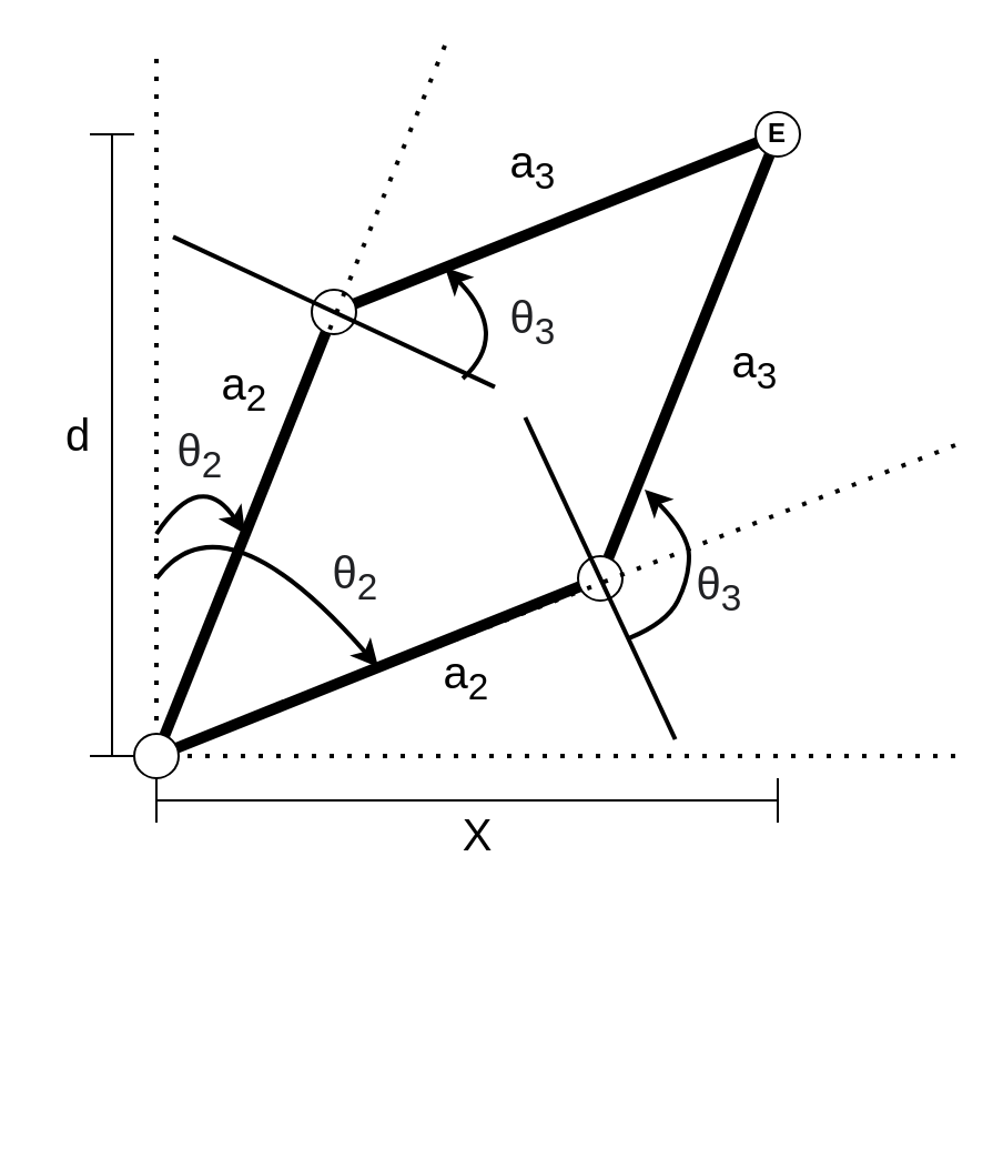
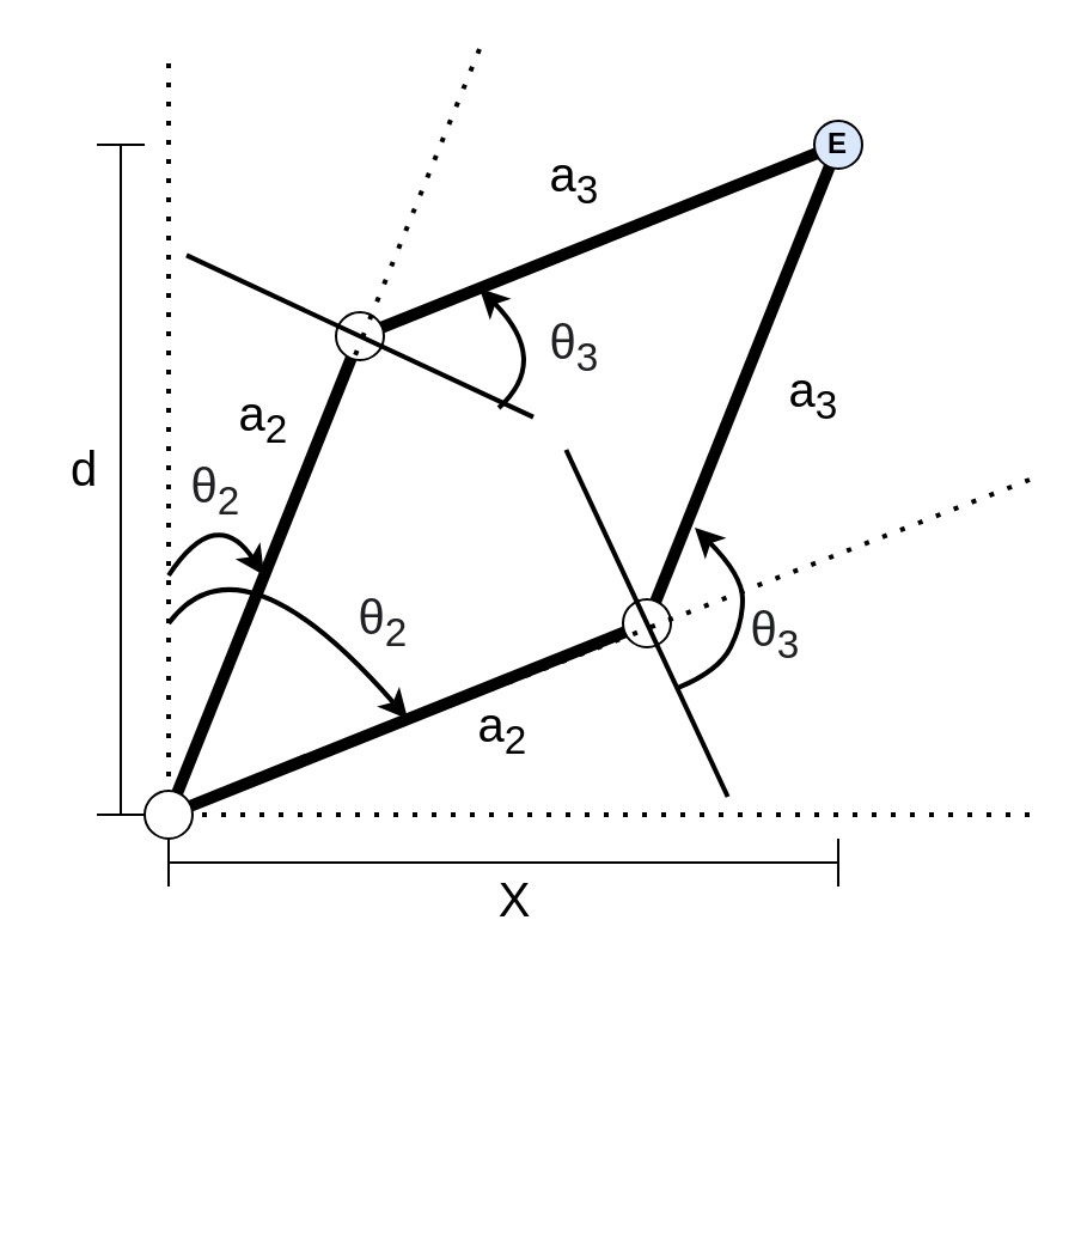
  <mxCell id="0" />
  <mxCell id="1" parent="0" />
  <mxCell id="2" value="" style="endArrow=none;html=1;rounded=0;strokeWidth=5;startArrow=none;" edge="1" parent="1" source="7"><mxGeometry width="50" height="50" relative="1" as="geometry"><mxPoint x="70" y="340" as="sourcePoint" /><mxPoint x="150" y="140" as="targetPoint" /></mxGeometry></mxCell>
  <mxCell id="3" value="" style="endArrow=none;html=1;rounded=0;strokeWidth=5;startArrow=none;" edge="1" parent="1"><mxGeometry width="50" height="50" relative="1" as="geometry"><mxPoint x="79.285" y="336.286" as="sourcePoint" /><mxPoint x="270" y="260" as="targetPoint" /></mxGeometry></mxCell>
  <mxCell id="4" value="" style="endArrow=none;html=1;rounded=0;strokeWidth=5;" edge="1" parent="1"><mxGeometry width="50" height="50" relative="1" as="geometry"><mxPoint x="150" y="140" as="sourcePoint" /><mxPoint x="350" y="60" as="targetPoint" /></mxGeometry></mxCell>
  <mxCell id="5" value="" style="endArrow=none;html=1;rounded=0;strokeWidth=5;startArrow=none;" edge="1" parent="1" source="11"><mxGeometry width="50" height="50" relative="1" as="geometry"><mxPoint x="270" y="260" as="sourcePoint" /><mxPoint x="350" y="60" as="targetPoint" /></mxGeometry></mxCell>
  <mxCell id="6" value="" style="endArrow=none;html=1;rounded=0;strokeWidth=5;" edge="1" parent="1"><mxGeometry width="50" height="50" relative="1" as="geometry"><mxPoint x="70" y="340" as="sourcePoint" /><mxPoint x="70" y="340" as="targetPoint" /></mxGeometry></mxCell>
  <mxCell id="7" value="" style="ellipse;whiteSpace=wrap;html=1;aspect=fixed;" vertex="1" parent="1"><mxGeometry x="140" y="130" width="20" height="20" as="geometry" /></mxCell>
  <mxCell id="8" value="" style="endArrow=none;html=1;rounded=0;strokeWidth=5;startArrow=none;" edge="1" parent="1" target="7"><mxGeometry width="50" height="50" relative="1" as="geometry"><mxPoint x="73.714" y="330.715" as="sourcePoint" /><mxPoint x="150" y="140" as="targetPoint" /></mxGeometry></mxCell>
  <mxCell id="9" value="" style="ellipse;whiteSpace=wrap;html=1;aspect=fixed;" vertex="1" parent="1"><mxGeometry x="260" y="250" width="20" height="20" as="geometry" /></mxCell>
  <mxCell id="10" value="" style="endArrow=none;html=1;rounded=0;strokeWidth=5;" edge="1" parent="1" target="9"><mxGeometry width="50" height="50" relative="1" as="geometry"><mxPoint x="270" y="260" as="sourcePoint" /><mxPoint x="350" y="60" as="targetPoint" /></mxGeometry></mxCell>
- <mxCell id="11" value="&lt;b&gt;E&lt;/b&gt;" style="ellipse;whiteSpace=wrap;html=1;aspect=fixed;" vertex="1" parent="1"><mxGeometry x="340" y="50" width="20" height="20" as="geometry" /></mxCell>
+ <mxCell id="11" value="&lt;b&gt;E&lt;/b&gt;" style="ellipse;whiteSpace=wrap;html=1;aspect=fixed;fillColor=#dae8fc;" vertex="1" parent="1"><mxGeometry x="340" y="50" width="20" height="20" as="geometry" /></mxCell>
  <mxCell id="12" value="" style="endArrow=none;html=1;rounded=0;strokeWidth=5;startArrow=none;" edge="1" parent="1" source="9" target="11"><mxGeometry width="50" height="50" relative="1" as="geometry"><mxPoint x="273.714" y="250.715" as="sourcePoint" /><mxPoint x="350" y="60" as="targetPoint" /></mxGeometry></mxCell>
  <mxCell id="13" value="" style="endArrow=none;html=1;rounded=0;strokeWidth=5;" edge="1" parent="1"><mxGeometry width="50" height="50" relative="1" as="geometry"><mxPoint x="70" y="340" as="sourcePoint" /><mxPoint x="70" y="340" as="targetPoint" /></mxGeometry></mxCell>
  <mxCell id="14" value="" style="endArrow=none;dashed=1;html=1;dashPattern=1 3;strokeWidth=2;rounded=0;" edge="1" parent="1"><mxGeometry width="50" height="50" relative="1" as="geometry"><mxPoint x="70" y="340" as="sourcePoint" /><mxPoint x="70" y="20" as="targetPoint" /></mxGeometry></mxCell>
  <mxCell id="15" value="" style="endArrow=none;dashed=1;html=1;dashPattern=1 3;strokeWidth=2;rounded=0;startArrow=none;" edge="1" parent="1" source="28"><mxGeometry width="50" height="50" relative="1" as="geometry"><mxPoint x="430" y="340" as="sourcePoint" /><mxPoint x="70" y="340" as="targetPoint" /></mxGeometry></mxCell>
  <mxCell id="16" value="" style="endArrow=none;dashed=1;html=1;dashPattern=1 3;strokeWidth=2;rounded=0;" edge="1" parent="1"><mxGeometry width="50" height="50" relative="1" as="geometry"><mxPoint x="430" y="200" as="sourcePoint" /><mxPoint x="70" y="340" as="targetPoint" /></mxGeometry></mxCell>
  <mxCell id="17" value="" style="endArrow=none;dashed=1;html=1;dashPattern=1 3;strokeWidth=2;rounded=0;" edge="1" parent="1"><mxGeometry width="50" height="50" relative="1" as="geometry"><mxPoint x="200" y="20" as="sourcePoint" /><mxPoint x="70" y="340" as="targetPoint" /></mxGeometry></mxCell>
  <mxCell id="18" value="" style="curved=1;endArrow=classic;html=1;rounded=0;strokeWidth=2;" edge="1" parent="1"><mxGeometry width="50" height="50" relative="1" as="geometry"><mxPoint x="70" y="240" as="sourcePoint" /><mxPoint x="110" y="240" as="targetPoint" /><Array as="points"><mxPoint x="90" y="210" /></Array></mxGeometry></mxCell>
  <mxCell id="19" value="&lt;span style=&quot;color: rgb(32 , 33 , 36) ; font-family: &amp;#34;arial&amp;#34; , sans-serif ; text-align: left ; background-color: rgb(255 , 255 , 255)&quot;&gt;&lt;font style=&quot;font-size: 20px&quot;&gt;θ&lt;sub&gt;2&lt;/sub&gt;&lt;/font&gt;&lt;/span&gt;" style="text;html=1;strokeColor=none;fillColor=none;align=center;verticalAlign=middle;whiteSpace=wrap;rounded=0;" vertex="1" parent="1"><mxGeometry x="60" y="190" width="60" height="30" as="geometry" /></mxCell>
  <mxCell id="20" value="" style="curved=1;endArrow=classic;html=1;rounded=0;strokeWidth=2;" edge="1" parent="1"><mxGeometry width="50" height="50" relative="1" as="geometry"><mxPoint x="70" y="260" as="sourcePoint" /><mxPoint x="170" y="300" as="targetPoint" /><Array as="points"><mxPoint x="100" y="220" /></Array></mxGeometry></mxCell>
  <mxCell id="21" value="" style="shape=crossbar;whiteSpace=wrap;html=1;rounded=1;direction=south;fontSize=20;rotation=-90;" vertex="1" parent="1"><mxGeometry x="200" y="220" width="20" height="280" as="geometry" /></mxCell>
  <mxCell id="22" value="" style="shape=crossbar;whiteSpace=wrap;html=1;rounded=1;direction=south;fontSize=20;" vertex="1" parent="1"><mxGeometry x="40" y="60" width="20" height="280" as="geometry" /></mxCell>
  <mxCell id="23" value="" style="line;strokeWidth=2;html=1;fontSize=20;rotation=25;" vertex="1" parent="1"><mxGeometry x="70" y="135" width="160" height="10" as="geometry" /></mxCell>
  <mxCell id="24" value="" style="line;strokeWidth=2;html=1;fontSize=20;rotation=65;" vertex="1" parent="1"><mxGeometry x="190" y="255" width="160" height="10" as="geometry" /></mxCell>
  <mxCell id="25" value="" style="curved=1;endArrow=classic;html=1;rounded=0;fontSize=20;strokeWidth=2;exitX=0.687;exitY=0.463;exitDx=0;exitDy=0;exitPerimeter=0;" edge="1" parent="1" source="24"><mxGeometry width="50" height="50" relative="1" as="geometry"><mxPoint x="300" y="310" as="sourcePoint" /><mxPoint x="290" y="220" as="targetPoint" /><Array as="points"><mxPoint x="300" y="280" /><mxPoint x="310" y="260" /><mxPoint x="310" y="240" /></Array></mxGeometry></mxCell>
  <mxCell id="26" value="" style="curved=1;endArrow=classic;html=1;rounded=0;fontSize=20;strokeWidth=2;exitX=0.908;exitY=0.768;exitDx=0;exitDy=0;exitPerimeter=0;" edge="1" parent="1" source="23"><mxGeometry width="50" height="50" relative="1" as="geometry"><mxPoint x="200" y="160" as="sourcePoint" /><mxPoint x="200" y="120" as="targetPoint" /><Array as="points"><mxPoint x="230" y="150" /></Array></mxGeometry></mxCell>
  <mxCell id="27" value="&lt;span style=&quot;color: rgb(32 , 33 , 36) ; font-family: &amp;#34;arial&amp;#34; , sans-serif ; text-align: left ; background-color: rgb(255 , 255 , 255)&quot;&gt;&lt;font style=&quot;font-size: 20px&quot;&gt;θ&lt;sub&gt;2&lt;/sub&gt;&lt;/font&gt;&lt;/span&gt;" style="text;html=1;strokeColor=none;fillColor=none;align=center;verticalAlign=middle;whiteSpace=wrap;rounded=0;" vertex="1" parent="1"><mxGeometry x="130" y="245" width="60" height="30" as="geometry" /></mxCell>
  <mxCell id="28" value="" style="ellipse;whiteSpace=wrap;html=1;aspect=fixed;fontSize=20;" vertex="1" parent="1"><mxGeometry x="60" y="330" width="20" height="20" as="geometry" /></mxCell>
  <mxCell id="29" value="" style="endArrow=none;dashed=1;html=1;dashPattern=1 3;strokeWidth=2;rounded=0;" edge="1" parent="1" target="28"><mxGeometry width="50" height="50" relative="1" as="geometry"><mxPoint x="430" y="340" as="sourcePoint" /><mxPoint x="70" y="340" as="targetPoint" /></mxGeometry></mxCell>
  <mxCell id="30" value="a&lt;sub&gt;2&lt;/sub&gt;" style="text;html=1;strokeColor=none;fillColor=none;align=center;verticalAlign=middle;whiteSpace=wrap;rounded=0;fontSize=20;" vertex="1" parent="1"><mxGeometry x="80" y="160" width="60" height="30" as="geometry" /></mxCell>
  <mxCell id="31" value="a&lt;sub&gt;2&lt;/sub&gt;" style="text;html=1;strokeColor=none;fillColor=none;align=center;verticalAlign=middle;whiteSpace=wrap;rounded=0;fontSize=20;" vertex="1" parent="1"><mxGeometry x="180" y="290" width="60" height="30" as="geometry" /></mxCell>
  <mxCell id="32" value="a&lt;sub&gt;3&lt;/sub&gt;" style="text;html=1;strokeColor=none;fillColor=none;align=center;verticalAlign=middle;whiteSpace=wrap;rounded=0;fontSize=20;" vertex="1" parent="1"><mxGeometry x="210" y="60" width="60" height="30" as="geometry" /></mxCell>
  <mxCell id="33" value="a&lt;sub&gt;3&lt;/sub&gt;" style="text;html=1;strokeColor=none;fillColor=none;align=center;verticalAlign=middle;whiteSpace=wrap;rounded=0;fontSize=20;" vertex="1" parent="1"><mxGeometry x="310" y="150" width="60" height="30" as="geometry" /></mxCell>
  <mxCell id="34" value="d" style="text;html=1;strokeColor=none;fillColor=none;align=center;verticalAlign=middle;whiteSpace=wrap;rounded=0;fontSize=20;" vertex="1" parent="1"><mxGeometry x="20" y="180" width="30" height="30" as="geometry" /></mxCell>
  <mxCell id="35" value="X" style="text;html=1;strokeColor=none;fillColor=none;align=center;verticalAlign=middle;whiteSpace=wrap;rounded=0;fontSize=20;" vertex="1" parent="1"><mxGeometry x="200" y="360" width="30" height="30" as="geometry" /></mxCell>
  <mxCell id="36" value="&lt;span style=&quot;color: rgb(32 , 33 , 36) ; font-family: &amp;#34;arial&amp;#34; , sans-serif ; text-align: left ; background-color: rgb(255 , 255 , 255)&quot;&gt;θ&lt;sub&gt;3&lt;/sub&gt;&lt;/span&gt;" style="text;html=1;strokeColor=none;fillColor=none;align=center;verticalAlign=middle;whiteSpace=wrap;rounded=0;fontSize=20;" vertex="1" parent="1"><mxGeometry x="225" y="130" width="30" height="30" as="geometry" /></mxCell>
  <mxCell id="37" value="&lt;span style=&quot;color: rgb(32 , 33 , 36) ; font-family: &amp;#34;arial&amp;#34; , sans-serif ; text-align: left ; background-color: rgb(255 , 255 , 255)&quot;&gt;θ&lt;sub&gt;3&lt;/sub&gt;&lt;/span&gt;" style="text;html=1;strokeColor=none;fillColor=none;align=center;verticalAlign=middle;whiteSpace=wrap;rounded=0;fontSize=20;" vertex="1" parent="1"><mxGeometry x="309" y="250" width="30" height="30" as="geometry" /></mxCell>
